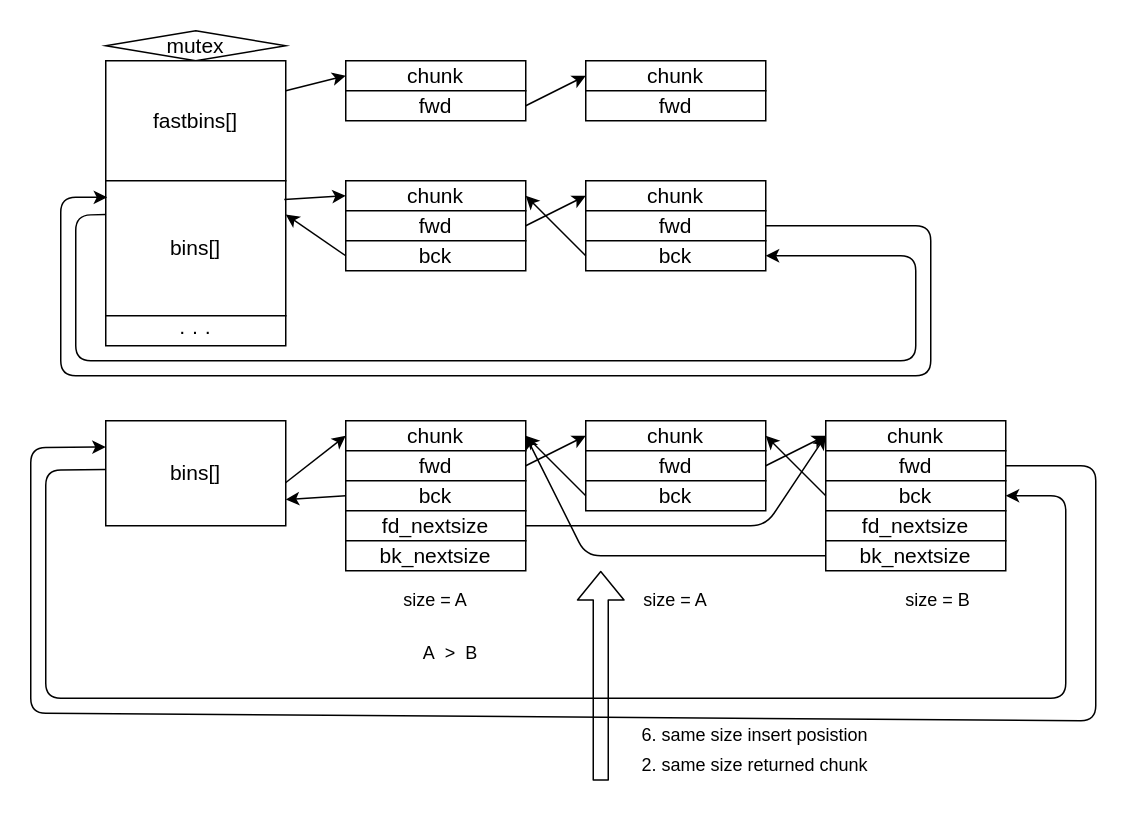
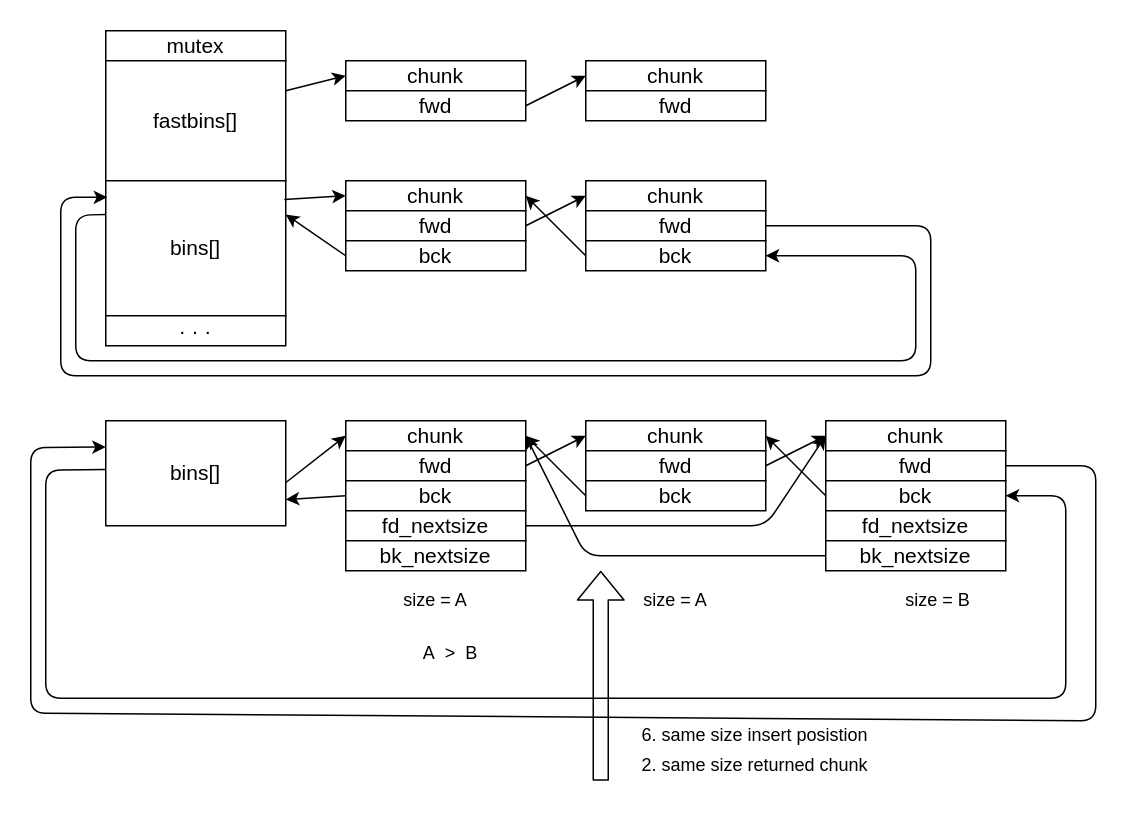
  <mxCell id="0" />
  <mxCell id="1" parent="0" />
- <mxCell id="2" value="mutex" style="rhombus;whiteSpace=wrap;html=1;fontSize=14;" parent="1" vertex="1"><mxGeometry x="70" y="20" width="120" height="20" as="geometry" /></mxCell>
+ <mxCell id="2" value="mutex" style="rounded=0;whiteSpace=wrap;html=1;fontSize=14;" parent="1" vertex="1"><mxGeometry x="70" y="20" width="120" height="20" as="geometry" /></mxCell>
  <mxCell id="3" value="fastbins[]" style="rounded=0;whiteSpace=wrap;html=1;fontSize=14;" parent="1" vertex="1"><mxGeometry x="70" y="40" width="120" height="80" as="geometry" /></mxCell>
  <mxCell id="4" value="bins[]" style="rounded=0;whiteSpace=wrap;html=1;fontSize=14;" parent="1" vertex="1"><mxGeometry x="70" y="120" width="120" height="90" as="geometry" /></mxCell>
  <mxCell id="5" value="· · ·" style="rounded=0;whiteSpace=wrap;html=1;fontSize=14;" parent="1" vertex="1"><mxGeometry x="70" y="210" width="120" height="20" as="geometry" /></mxCell>
  <mxCell id="6" value="chunk" style="rounded=0;whiteSpace=wrap;html=1;fontSize=14;" parent="1" vertex="1"><mxGeometry x="230" y="40" width="120" height="20" as="geometry" /></mxCell>
  <mxCell id="7" value="chunk" style="rounded=0;whiteSpace=wrap;html=1;fontSize=14;" parent="1" vertex="1"><mxGeometry x="390" y="40" width="120" height="20" as="geometry" /></mxCell>
  <mxCell id="8" value="fwd" style="rounded=0;whiteSpace=wrap;html=1;fontSize=14;" parent="1" vertex="1"><mxGeometry x="230" y="60" width="120" height="20" as="geometry" /></mxCell>
  <mxCell id="9" value="fwd" style="rounded=0;whiteSpace=wrap;html=1;fontSize=14;" parent="1" vertex="1"><mxGeometry x="390" y="60" width="120" height="20" as="geometry" /></mxCell>
  <mxCell id="10" value="" style="endArrow=classic;html=1;fontSize=14;entryX=0;entryY=0.5;entryDx=0;entryDy=0;exitX=1;exitY=0.25;exitDx=0;exitDy=0;" parent="1" source="3" target="6" edge="1"><mxGeometry width="50" height="50" relative="1" as="geometry"><mxPoint x="180" y="60" as="sourcePoint" /><mxPoint x="370" y="130" as="targetPoint" /></mxGeometry></mxCell>
  <mxCell id="11" value="" style="endArrow=classic;html=1;fontSize=14;exitX=1;exitY=0.5;exitDx=0;exitDy=0;entryX=0;entryY=0.5;entryDx=0;entryDy=0;" parent="1" source="8" target="7" edge="1"><mxGeometry width="50" height="50" relative="1" as="geometry"><mxPoint x="390" y="79.5" as="sourcePoint" /><mxPoint x="470" y="79.5" as="targetPoint" /></mxGeometry></mxCell>
  <mxCell id="12" value="chunk" style="rounded=0;whiteSpace=wrap;html=1;fontSize=14;" parent="1" vertex="1"><mxGeometry x="230" y="120" width="120" height="20" as="geometry" /></mxCell>
  <mxCell id="13" value="fwd" style="rounded=0;whiteSpace=wrap;html=1;fontSize=14;" parent="1" vertex="1"><mxGeometry x="230" y="140" width="120" height="20" as="geometry" /></mxCell>
  <mxCell id="14" value="bck" style="rounded=0;whiteSpace=wrap;html=1;fontSize=14;" parent="1" vertex="1"><mxGeometry x="230" y="160" width="120" height="20" as="geometry" /></mxCell>
  <mxCell id="15" value="chunk" style="rounded=0;whiteSpace=wrap;html=1;fontSize=14;" parent="1" vertex="1"><mxGeometry x="390" y="120" width="120" height="20" as="geometry" /></mxCell>
  <mxCell id="16" value="fwd" style="rounded=0;whiteSpace=wrap;html=1;fontSize=14;" parent="1" vertex="1"><mxGeometry x="390" y="140" width="120" height="20" as="geometry" /></mxCell>
  <mxCell id="17" value="bck" style="rounded=0;whiteSpace=wrap;html=1;fontSize=14;" parent="1" vertex="1"><mxGeometry x="390" y="160" width="120" height="20" as="geometry" /></mxCell>
  <mxCell id="18" value="" style="endArrow=classic;html=1;fontSize=14;exitX=0.992;exitY=0.138;exitDx=0;exitDy=0;entryX=0;entryY=0.5;entryDx=0;entryDy=0;exitPerimeter=0;" parent="1" source="4" target="12" edge="1"><mxGeometry width="50" height="50" relative="1" as="geometry"><mxPoint x="380" y="270" as="sourcePoint" /><mxPoint x="430" y="220" as="targetPoint" /></mxGeometry></mxCell>
  <mxCell id="19" value="" style="endArrow=classic;html=1;fontSize=14;exitX=1;exitY=0.5;exitDx=0;exitDy=0;entryX=0;entryY=0.5;entryDx=0;entryDy=0;" parent="1" source="13" target="15" edge="1"><mxGeometry width="50" height="50" relative="1" as="geometry"><mxPoint x="380" y="270" as="sourcePoint" /><mxPoint x="430" y="220" as="targetPoint" /></mxGeometry></mxCell>
  <mxCell id="20" value="" style="endArrow=classic;html=1;fontSize=14;entryX=1;entryY=0.25;entryDx=0;entryDy=0;exitX=0;exitY=0.5;exitDx=0;exitDy=0;" parent="1" source="14" target="4" edge="1"><mxGeometry width="50" height="50" relative="1" as="geometry"><mxPoint x="410" y="340" as="sourcePoint" /><mxPoint x="460" y="290" as="targetPoint" /></mxGeometry></mxCell>
  <mxCell id="21" value="" style="endArrow=classic;html=1;fontSize=14;entryX=1;entryY=0.5;entryDx=0;entryDy=0;exitX=0;exitY=0.5;exitDx=0;exitDy=0;" parent="1" source="17" target="12" edge="1"><mxGeometry width="50" height="50" relative="1" as="geometry"><mxPoint x="280" y="180" as="sourcePoint" /><mxPoint x="200" y="170" as="targetPoint" /></mxGeometry></mxCell>
  <mxCell id="22" value="" style="endArrow=classic;html=1;fontSize=14;exitX=1;exitY=0.5;exitDx=0;exitDy=0;entryX=0.008;entryY=0.123;entryDx=0;entryDy=0;entryPerimeter=0;" parent="1" source="16" target="4" edge="1"><mxGeometry width="50" height="50" relative="1" as="geometry"><mxPoint x="590" y="150" as="sourcePoint" /><mxPoint x="20" y="140" as="targetPoint" /><Array as="points"><mxPoint x="620" y="150" /><mxPoint x="620" y="250" /><mxPoint x="40" y="250" /><mxPoint x="40" y="131" /></Array></mxGeometry></mxCell>
  <mxCell id="23" value="" style="endArrow=classic;html=1;fontSize=14;entryX=1;entryY=0.5;entryDx=0;entryDy=0;exitX=0;exitY=0.25;exitDx=0;exitDy=0;" parent="1" source="4" target="17" edge="1"><mxGeometry width="50" height="50" relative="1" as="geometry"><mxPoint x="380" y="270" as="sourcePoint" /><mxPoint x="430" y="220" as="targetPoint" /><Array as="points"><mxPoint x="50" y="143" /><mxPoint x="50" y="240" /><mxPoint x="610" y="240" /><mxPoint x="610" y="170" /></Array></mxGeometry></mxCell>
  <mxCell id="24" value="chunk" style="rounded=0;whiteSpace=wrap;html=1;fontSize=14;" parent="1" vertex="1"><mxGeometry x="230" y="280" width="120" height="20" as="geometry" /></mxCell>
  <mxCell id="25" value="fwd" style="rounded=0;whiteSpace=wrap;html=1;fontSize=14;" parent="1" vertex="1"><mxGeometry x="230" y="300" width="120" height="20" as="geometry" /></mxCell>
  <mxCell id="26" value="bck" style="rounded=0;whiteSpace=wrap;html=1;fontSize=14;" parent="1" vertex="1"><mxGeometry x="230" y="320" width="120" height="20" as="geometry" /></mxCell>
  <mxCell id="27" value="fd_nextsize" style="rounded=0;whiteSpace=wrap;html=1;fontSize=14;" parent="1" vertex="1"><mxGeometry x="230" y="340" width="120" height="20" as="geometry" /></mxCell>
  <mxCell id="28" value="bk_nextsize" style="rounded=0;whiteSpace=wrap;html=1;fontSize=14;" parent="1" vertex="1"><mxGeometry x="230" y="360" width="120" height="20" as="geometry" /></mxCell>
  <mxCell id="29" value="chunk" style="rounded=0;whiteSpace=wrap;html=1;fontSize=14;" parent="1" vertex="1"><mxGeometry x="390" y="280" width="120" height="20" as="geometry" /></mxCell>
  <mxCell id="30" value="fwd" style="rounded=0;whiteSpace=wrap;html=1;fontSize=14;" parent="1" vertex="1"><mxGeometry x="390" y="300" width="120" height="20" as="geometry" /></mxCell>
  <mxCell id="31" value="bck" style="rounded=0;whiteSpace=wrap;html=1;fontSize=14;" parent="1" vertex="1"><mxGeometry x="390" y="320" width="120" height="20" as="geometry" /></mxCell>
  <mxCell id="32" value="" style="endArrow=classic;html=1;fontSize=14;entryX=0;entryY=0.5;entryDx=0;entryDy=0;exitX=0.992;exitY=0.823;exitDx=0;exitDy=0;exitPerimeter=0;" parent="1" target="24" edge="1"><mxGeometry width="50" height="50" relative="1" as="geometry"><mxPoint x="189.04" y="321.99" as="sourcePoint" /><mxPoint x="430" y="315" as="targetPoint" /></mxGeometry></mxCell>
  <mxCell id="33" value="" style="endArrow=classic;html=1;fontSize=14;entryX=0;entryY=0.5;entryDx=0;entryDy=0;exitX=1;exitY=0.5;exitDx=0;exitDy=0;" parent="1" source="25" target="29" edge="1"><mxGeometry width="50" height="50" relative="1" as="geometry"><mxPoint x="390" y="325" as="sourcePoint" /><mxPoint x="470" y="315" as="targetPoint" /></mxGeometry></mxCell>
  <mxCell id="34" value="" style="endArrow=classic;html=1;fontSize=14;entryX=1;entryY=0.5;entryDx=0;entryDy=0;exitX=0;exitY=0.5;exitDx=0;exitDy=0;" parent="1" source="31" target="24" edge="1"><mxGeometry width="50" height="50" relative="1" as="geometry"><mxPoint x="380" y="365" as="sourcePoint" /><mxPoint x="430" y="315" as="targetPoint" /></mxGeometry></mxCell>
  <mxCell id="35" value="" style="endArrow=classic;html=1;fontSize=14;entryX=1;entryY=0.75;entryDx=0;entryDy=0;exitX=0;exitY=0.5;exitDx=0;exitDy=0;" parent="1" source="26" target="38" edge="1"><mxGeometry width="50" height="50" relative="1" as="geometry"><mxPoint x="270" y="345" as="sourcePoint" /><mxPoint x="192.04" y="332" as="targetPoint" /></mxGeometry></mxCell>
  <mxCell id="36" value="" style="endArrow=classic;html=1;fontSize=14;entryX=1;entryY=0.5;entryDx=0;entryDy=0;exitX=0;exitY=0.75;exitDx=0;exitDy=0;" parent="1" target="41" edge="1"><mxGeometry width="50" height="50" relative="1" as="geometry"><mxPoint x="70" y="312.5" as="sourcePoint" /><mxPoint x="560" y="435" as="targetPoint" /><Array as="points"><mxPoint x="30" y="313" /><mxPoint x="30" y="465" /><mxPoint x="710" y="465" /><mxPoint x="710" y="330" /></Array></mxGeometry></mxCell>
  <mxCell id="37" value="" style="endArrow=classic;html=1;fontSize=14;entryX=0;entryY=0.25;entryDx=0;entryDy=0;exitX=1;exitY=0.5;exitDx=0;exitDy=0;" parent="1" source="40" target="38" edge="1"><mxGeometry width="50" height="50" relative="1" as="geometry"><mxPoint x="380" y="365" as="sourcePoint" /><mxPoint x="67" y="295.99" as="targetPoint" /><Array as="points"><mxPoint x="730" y="310" /><mxPoint x="730" y="480" /><mxPoint x="20" y="475" /><mxPoint x="20" y="298" /></Array></mxGeometry></mxCell>
  <mxCell id="38" value="bins[]" style="rounded=0;whiteSpace=wrap;html=1;fontSize=14;" parent="1" vertex="1"><mxGeometry x="70" y="280" width="120" height="70" as="geometry" /></mxCell>
  <mxCell id="39" value="chunk" style="rounded=0;whiteSpace=wrap;html=1;fontSize=14;" parent="1" vertex="1"><mxGeometry x="550" y="280" width="120" height="20" as="geometry" /></mxCell>
  <mxCell id="40" value="fwd" style="rounded=0;whiteSpace=wrap;html=1;fontSize=14;" parent="1" vertex="1"><mxGeometry x="550" y="300" width="120" height="20" as="geometry" /></mxCell>
  <mxCell id="41" value="bck" style="rounded=0;whiteSpace=wrap;html=1;fontSize=14;" parent="1" vertex="1"><mxGeometry x="550" y="320" width="120" height="20" as="geometry" /></mxCell>
  <mxCell id="42" value="fd_nextsize" style="rounded=0;whiteSpace=wrap;html=1;fontSize=14;" parent="1" vertex="1"><mxGeometry x="550" y="340" width="120" height="20" as="geometry" /></mxCell>
  <mxCell id="43" value="bk_nextsize" style="rounded=0;whiteSpace=wrap;html=1;fontSize=14;" parent="1" vertex="1"><mxGeometry x="550" y="360" width="120" height="20" as="geometry" /></mxCell>
  <mxCell id="44" value="" style="endArrow=classic;html=1;fontSize=14;entryX=1;entryY=0.5;entryDx=0;entryDy=0;exitX=0;exitY=0.5;exitDx=0;exitDy=0;" parent="1" source="41" target="29" edge="1"><mxGeometry width="50" height="50" relative="1" as="geometry"><mxPoint x="530" y="430" as="sourcePoint" /><mxPoint x="450" y="390" as="targetPoint" /></mxGeometry></mxCell>
  <mxCell id="45" value="" style="endArrow=classic;html=1;fontSize=14;entryX=0;entryY=0.5;entryDx=0;entryDy=0;exitX=1;exitY=0.5;exitDx=0;exitDy=0;" parent="1" source="30" target="39" edge="1"><mxGeometry width="50" height="50" relative="1" as="geometry"><mxPoint x="380" y="270" as="sourcePoint" /><mxPoint x="430" y="220" as="targetPoint" /></mxGeometry></mxCell>
  <mxCell id="46" value="" style="endArrow=classic;html=1;fontSize=14;" parent="1" edge="1"><mxGeometry width="50" height="50" relative="1" as="geometry"><mxPoint x="350" y="350" as="sourcePoint" /><mxPoint x="550" y="290" as="targetPoint" /><Array as="points"><mxPoint x="510" y="350" /></Array></mxGeometry></mxCell>
  <mxCell id="47" value="" style="endArrow=classic;html=1;fontSize=14;entryX=1;entryY=0.5;entryDx=0;entryDy=0;exitX=0;exitY=0.5;exitDx=0;exitDy=0;" parent="1" source="43" target="24" edge="1"><mxGeometry width="50" height="50" relative="1" as="geometry"><mxPoint x="380" y="270" as="sourcePoint" /><mxPoint x="430" y="220" as="targetPoint" /><Array as="points"><mxPoint x="390" y="370" /></Array></mxGeometry></mxCell>
  <mxCell id="48" value="size = A" style="text;html=1;strokeColor=none;fillColor=none;align=center;verticalAlign=middle;whiteSpace=wrap;rounded=0;" vertex="1" parent="1"><mxGeometry x="250" y="390" width="80" height="20" as="geometry" /></mxCell>
  <mxCell id="49" value="size = A" style="text;html=1;strokeColor=none;fillColor=none;align=center;verticalAlign=middle;whiteSpace=wrap;rounded=0;" vertex="1" parent="1"><mxGeometry x="410" y="390" width="80" height="20" as="geometry" /></mxCell>
  <mxCell id="50" value="size = B" style="text;html=1;strokeColor=none;fillColor=none;align=center;verticalAlign=middle;whiteSpace=wrap;rounded=0;" vertex="1" parent="1"><mxGeometry x="585" y="390" width="80" height="20" as="geometry" /></mxCell>
  <mxCell id="51" value="A&amp;nbsp; &amp;gt;&amp;nbsp; B" style="text;html=1;strokeColor=none;fillColor=none;align=center;verticalAlign=middle;whiteSpace=wrap;rounded=0;" vertex="1" parent="1"><mxGeometry x="260" y="425" width="80" height="20" as="geometry" /></mxCell>
  <mxCell id="52" value="" style="shape=flexArrow;endArrow=classic;html=1;" edge="1" parent="1"><mxGeometry width="50" height="50" relative="1" as="geometry"><mxPoint x="400" y="520" as="sourcePoint" /><mxPoint x="400" y="380" as="targetPoint" /></mxGeometry></mxCell>
  <mxCell id="53" style="edgeStyle=orthogonalEdgeStyle;rounded=0;orthogonalLoop=1;jettySize=auto;html=1;exitX=0.5;exitY=1;exitDx=0;exitDy=0;" edge="1" parent="1" source="49" target="49"><mxGeometry relative="1" as="geometry" /></mxCell>
  <mxCell id="54" value="6. same size insert posistion" style="text;html=1;strokeColor=none;fillColor=none;align=center;verticalAlign=middle;whiteSpace=wrap;rounded=0;" vertex="1" parent="1"><mxGeometry x="410" y="480" width="186" height="20" as="geometry" /></mxCell>
  <mxCell id="55" value="2. same size returned chunk" style="text;html=1;strokeColor=none;fillColor=none;align=center;verticalAlign=middle;whiteSpace=wrap;rounded=0;" vertex="1" parent="1"><mxGeometry x="410" y="500" width="186" height="20" as="geometry" /></mxCell>
